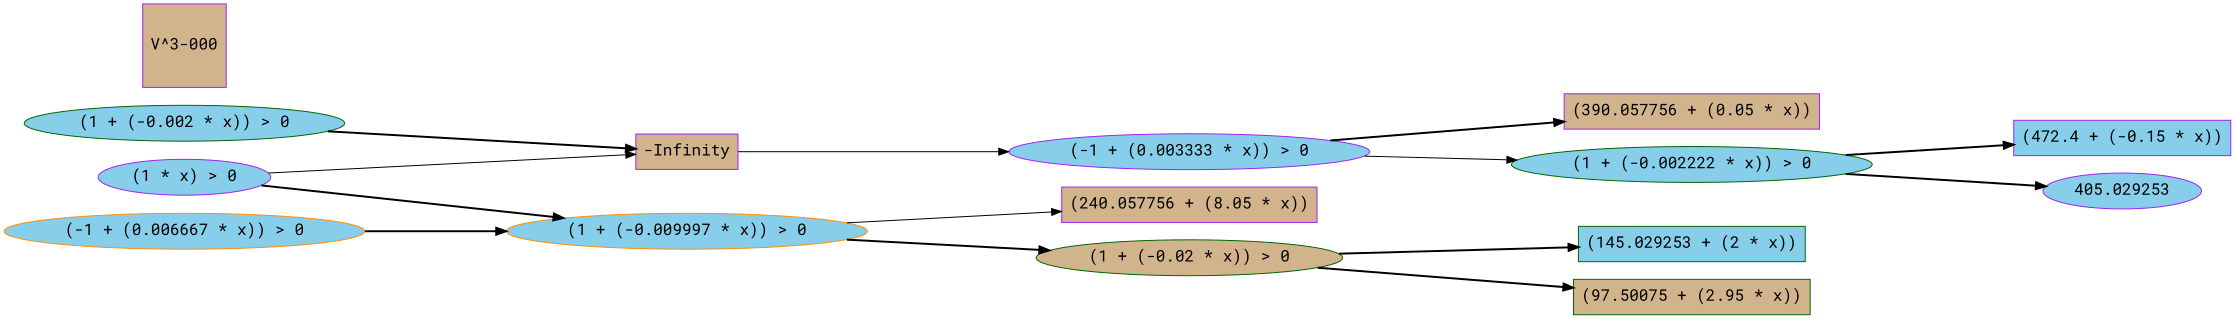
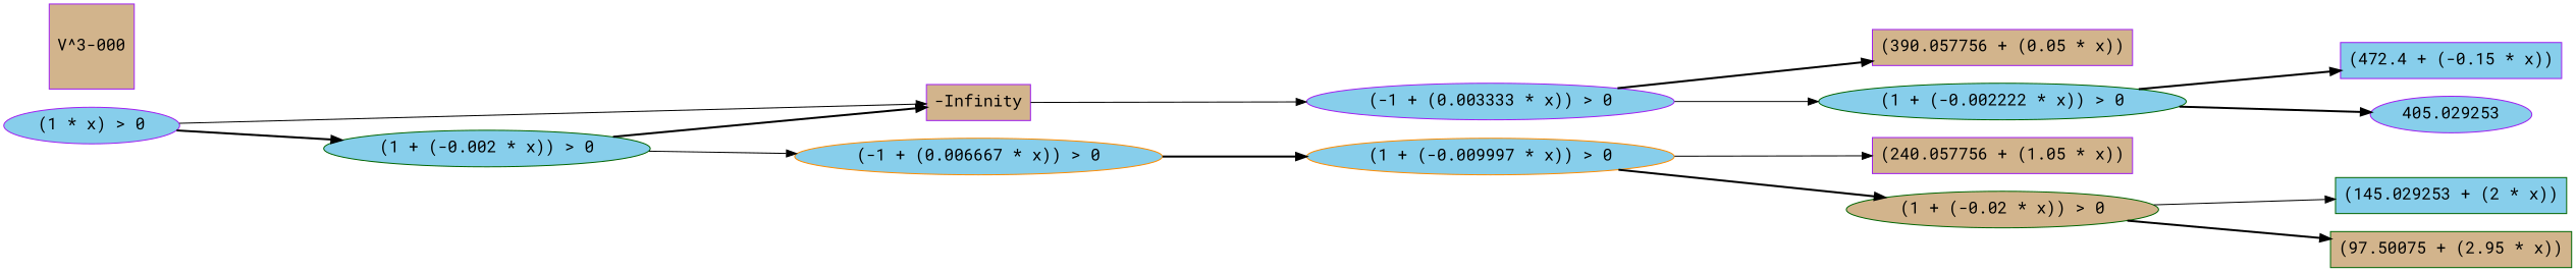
  digraph {
    fontname="Roboto Mono"
    fontsize=16
    rankdir=LR
    ranksep=2.00
    node [color=purple fillcolor=skyblue fontname="Roboto Mono" fontsize=16 shape=ellipse style=filled]
    edge [color=black fontname="Roboto Mono" style=bold]
-   n1 [fillcolor=tan label="(240.057756 + (8.05 * x))" shape=box]
+   n1 [fillcolor=tan label="(240.057756 + (1.05 * x))" shape=box]
    n2 [color=darkgreen label="(145.029253 + (2 * x))" shape=box]
    n3 [label="(1 * x) > 0"]
    n4 [fillcolor=tan label="-Infinity" shape=box]
    n5 [color=darkgreen label="(1 + (-0.002 * x)) > 0"]
    n6 [label="(-1 + (0.003333 * x)) > 0"]
    n7 [color=darkorange label="(-1 + (0.006667 * x)) > 0"]
    n8 [color=darkgreen fillcolor=tan label="(97.50075 + (2.95 * x))" shape=box]
    n9 [color=darkorange label="(1 + (-0.009997 * x)) > 0"]
    n10 [color=darkgreen fillcolor=tan label="(1 + (-0.02 * x)) > 0"]
    n11 [label="(472.4 + (-0.15 * x))" shape=box]
    n12 [label=405.029253]
    n13 [fillcolor=tan label="(390.057756 + (0.05 * x))" shape=box]
    n14 [color=darkgreen label="(1 + (-0.002222 * x)) > 0"]
    n15 [fillcolor=tan label="V^3-000" shape=square]
    n3 -> n4 [style=solid]
-   n3 -> n9
+   n3 -> n5
    n4 -> n6 [style=solid]
    n5 -> n4
+   n5 -> n7 [style=solid]
    n6 -> n13
    n6 -> n14 [style=solid]
    n7 -> n9
    n9 -> n1 [style=solid]
    n9 -> n10
-   n10 -> n2
+   n10 -> n2 [style=solid]
    n10 -> n8
    n14 -> n11
    n14 -> n12
  }
